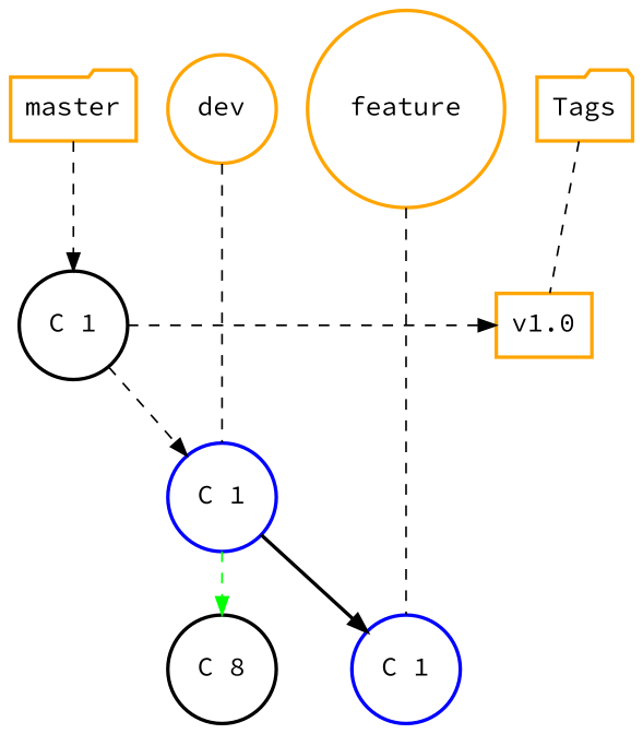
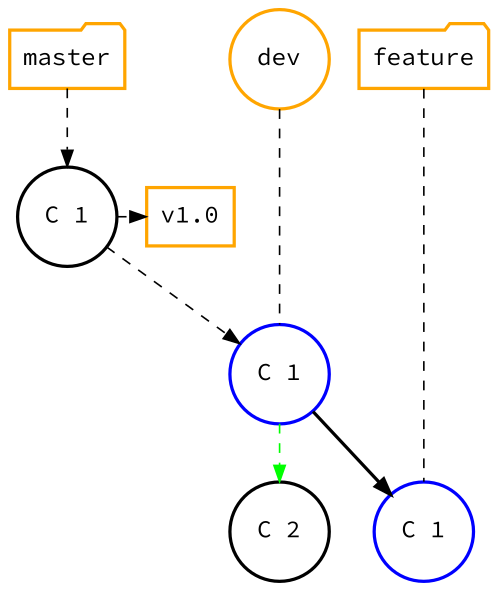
  digraph {
    fontname="Source Code Pro"
    rankdir=TB
    splines=line
    node [fontname="Source Code Pro" fontsize=15.0 group=dev shape=circle style=bold color=orange]
    edge [fontname="Source Code Pro" style=dashed]
    n1 [group=master label="C 1" color=""]
    n2 [group=release label="v1.0" shape=rect]
    master [group=master shape=folder]
    dev
-   n5 [group=feature label=feature]
-   n6 [group=tags label=Tags shape=folder]
+   n5 [group=feature label=feature shape=folder]
    n7 [color=blue label="C 1"]
    n8 [color=blue group=feature label="C 1"]
-   n9 [label="C 8" color=""]
+   n9 [label="C 2" color=""]
    subgraph sub_1 {
      rank=same
      n1
      n2
    }
    subgraph sub_2 {
      rank=same
      master
      dev
      n5
-     n6
    }
    n1 -> n2
    n1 -> n7
    master -> n1
    master -> dev [style=invis]
    dev -> n5 [style=invis]
    dev -> n7 [arrowhead=none]
-   n5 -> n6 [style=invis]
    n5 -> n8 [arrowhead=none]
-   n6 -> n2 [arrowhead=none]
    n7 -> n8 [style=bold]
    n7 -> n9 [color=green]
  }
